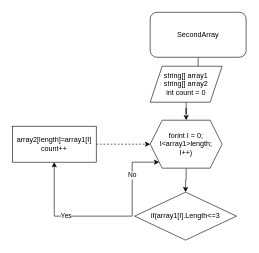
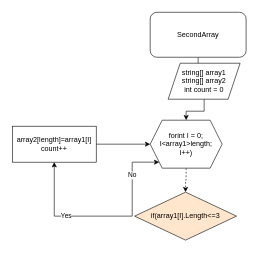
  <mxCell id="0" />
  <mxCell id="1" parent="0" />
  <mxCell id="2" value="" style="edgeStyle=orthogonalEdgeStyle;rounded=0;orthogonalLoop=1;jettySize=auto;html=1;" parent="1" source="3" target="5" edge="1"><mxGeometry relative="1" as="geometry" /></mxCell>
  <mxCell id="3" value="SecondArray" style="rounded=1;whiteSpace=wrap;html=1;" parent="1" vertex="1"><mxGeometry x="250" y="20" width="160" height="75" as="geometry" /></mxCell>
  <mxCell id="4" value="" style="edgeStyle=orthogonalEdgeStyle;rounded=0;orthogonalLoop=1;jettySize=auto;html=1;" parent="1" source="5" target="7" edge="1"><mxGeometry relative="1" as="geometry" /></mxCell>
- <mxCell id="5" value="string[] array1&lt;br&gt;string[] array2&lt;br&gt;int count = 0" style="shape=parallelogram;perimeter=parallelogramPerimeter;whiteSpace=wrap;html=1;fixedSize=1;" parent="1" vertex="1"><mxGeometry x="250" y="110" width="120" height="60" as="geometry" /></mxCell>
- <mxCell id="6" value="" style="edgeStyle=orthogonalEdgeStyle;rounded=0;orthogonalLoop=1;jettySize=auto;html=1;" parent="1" source="7" target="8" edge="1"><mxGeometry relative="1" as="geometry" /></mxCell>
+ <mxCell id="5" value="string[] array1&lt;br&gt;string[] array2&lt;br&gt;int count = 0" style="shape=parallelogram;perimeter=parallelogramPerimeter;whiteSpace=wrap;html=1;fixedSize=1;" parent="1" vertex="1"><mxGeometry x="280" y="105" width="120" height="60" as="geometry" /></mxCell>
+ <mxCell id="6" value="" style="edgeStyle=orthogonalEdgeStyle;rounded=0;orthogonalLoop=1;jettySize=auto;html=1;dashed=1;" parent="1" source="7" target="8" edge="1"><mxGeometry relative="1" as="geometry" /></mxCell>
  <mxCell id="7" value="forint I = 0;&lt;br&gt;I&amp;lt;array1&amp;gt;length;&lt;br&gt;I++)" style="shape=hexagon;perimeter=hexagonPerimeter2;whiteSpace=wrap;html=1;fixedSize=1;" parent="1" vertex="1"><mxGeometry x="250" y="200" width="120" height="80" as="geometry" /></mxCell>
- <mxCell id="8" value="if(array1[I].Length&amp;lt;=3" style="rhombus;whiteSpace=wrap;html=1;" parent="1" vertex="1"><mxGeometry x="224" y="320" width="170" height="80" as="geometry" /></mxCell>
- <mxCell id="9" value="" style="edgeStyle=orthogonalEdgeStyle;rounded=0;orthogonalLoop=1;jettySize=auto;html=1;dashed=1;" parent="1" source="10" target="7" edge="1"><mxGeometry relative="1" as="geometry" /></mxCell>
+ <mxCell id="8" value="if(array1[I].Length&amp;lt;=3" style="rhombus;whiteSpace=wrap;html=1;fillColor=#ffe6cc;" parent="1" vertex="1"><mxGeometry x="224" y="320" width="170" height="80" as="geometry" /></mxCell>
+ <mxCell id="9" value="" style="edgeStyle=orthogonalEdgeStyle;rounded=0;orthogonalLoop=1;jettySize=auto;html=1;" parent="1" source="10" target="7" edge="1"><mxGeometry relative="1" as="geometry" /></mxCell>
  <mxCell id="10" value="array2[length]=array1[I]&lt;br&gt;count++" style="rounded=0;whiteSpace=wrap;html=1;" parent="1" vertex="1"><mxGeometry x="20" y="210" width="140" height="60" as="geometry" /></mxCell>
  <mxCell id="11" value="Yes" style="endArrow=classic;html=1;rounded=0;entryX=0.5;entryY=1;entryDx=0;entryDy=0;" parent="1" target="10" edge="1"><mxGeometry width="50" height="50" relative="1" as="geometry"><mxPoint x="220" y="360" as="sourcePoint" /><mxPoint x="250" y="240" as="targetPoint" /><Array as="points"><mxPoint x="90" y="360" /></Array></mxGeometry></mxCell>
  <mxCell id="12" value="No" style="endArrow=classic;html=1;rounded=0;entryX=0.125;entryY=0.875;entryDx=0;entryDy=0;entryPerimeter=0;" parent="1" target="7" edge="1"><mxGeometry width="50" height="50" relative="1" as="geometry"><mxPoint x="220" y="360" as="sourcePoint" /><mxPoint x="250" y="240" as="targetPoint" /><Array as="points"><mxPoint x="220" y="270" /></Array></mxGeometry></mxCell>
